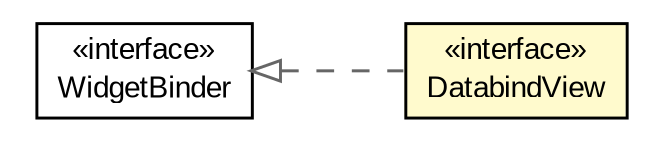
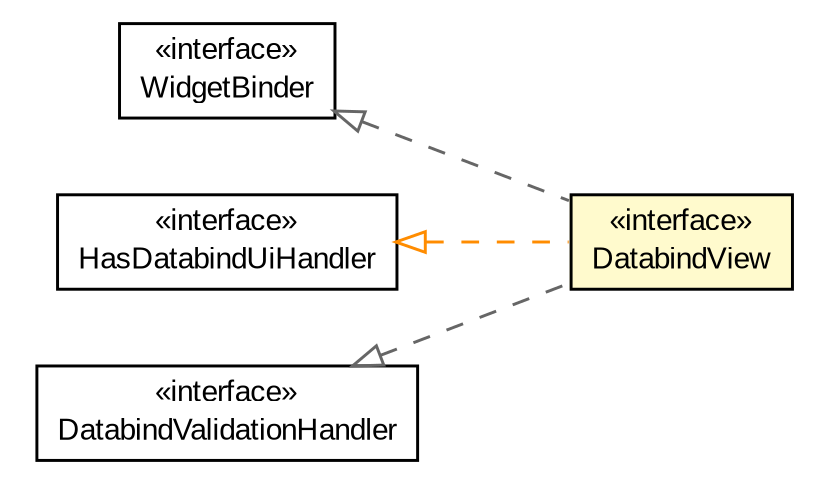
  digraph {
    nodesep=0.25
    rankdir=LR
    ranksep=0.5
    node [fontcolor=black fontname=arial fontsize=10.0 shape=plaintext]
    edge [arrowtail=empty color=gray40 dir=back fontname=arial fontsize=10 headport=p labelfontname=arial labelfontsize=10 style=dashed tailport=p]
    n1 [label=<<table title="org.turbogwt.mvp.databind.client.WidgetBinder" border="0" cellborder="1" cellspacing="0" cellpadding="2" port="p" href="./WidgetBinder.html"> 		<tr><td><table border="0" cellspacing="0" cellpadding="1"> <tr><td align="center" balign="center"> &#171;interface&#187; </td></tr> <tr><td align="center" balign="center"> WidgetBinder </td></tr> 		</table></td></tr> 		</table>>]
    n2 [label=<<table title="org.turbogwt.mvp.databind.client.DatabindView" border="0" cellborder="1" cellspacing="0" cellpadding="2" port="p" bgcolor="lemonChiffon" href="./DatabindView.html"> 		<tr><td><table border="0" cellspacing="0" cellpadding="1"> <tr><td align="center" balign="center"> &#171;interface&#187; </td></tr> <tr><td align="center" balign="center"> DatabindView </td></tr> 		</table></td></tr> 		</table>>]
+   n3 [label=<<table title="org.turbogwt.mvp.databind.client.HasDatabindUiHandler" border="0" cellborder="1" cellspacing="0" cellpadding="2" port="p" href="./HasDatabindUiHandler.html"> 		<tr><td><table border="0" cellspacing="0" cellpadding="1"> <tr><td align="center" balign="center"> &#171;interface&#187; </td></tr> <tr><td align="center" balign="center"> HasDatabindUiHandler </td></tr> 		</table></td></tr> 		</table>>]
+   n4 [label=<<table title="org.turbogwt.mvp.databind.client.DatabindValidationHandler" border="0" cellborder="1" cellspacing="0" cellpadding="2" port="p" href="./DatabindValidationHandler.html"> 		<tr><td><table border="0" cellspacing="0" cellpadding="1"> <tr><td align="center" balign="center"> &#171;interface&#187; </td></tr> <tr><td align="center" balign="center"> DatabindValidationHandler </td></tr> 		</table></td></tr> 		</table>>]
    n1 -> n2
+   n3 -> n2 [color=darkorange]
+   n4 -> n2
  }
